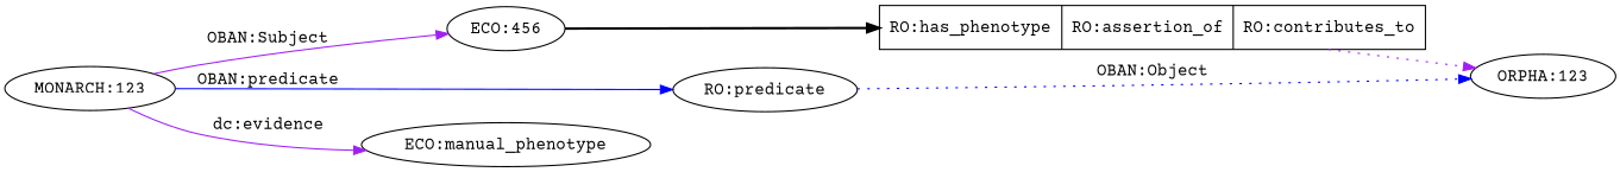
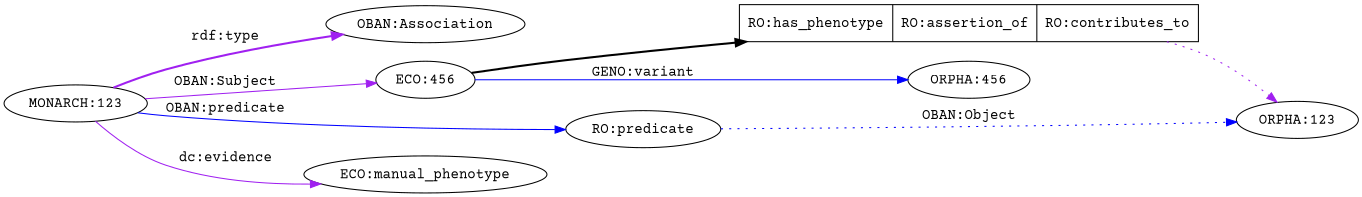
  digraph {
    fontname="Courier Prime"
    rankdir=LR
    node [fontname="Courier Prime"]
    edge [color=purple fontname="Courier Prime" style=solid]
    n1 [label="{<Association> RO:has_phenotype|RO:assertion_of|RO:contributes_to}" shape=record]
    "ORPHA:123"
    "MONARCH:123"
+   "OBAN:Association"
    n5 [label="ECO:456"]
    "RO:predicate"
    n7 [label="ECO:manual_phenotype"]
+   "ORPHA:456"
    n1 -> "ORPHA:123" [style=dotted]
+   "MONARCH:123" -> "OBAN:Association" [label="rdf:type" style=bold]
    "MONARCH:123" -> n5 [label="OBAN:Subject"]
    "MONARCH:123" -> "RO:predicate" [color=blue label="OBAN:predicate"]
    "MONARCH:123" -> n7 [label="dc:evidence"]
    n5 -> n1 [color=black style=bold]
+   n5 -> "ORPHA:456" [color=blue label="GENO:variant"]
    "RO:predicate" -> "ORPHA:123" [color=blue label="OBAN:Object" style=dotted]
  }
